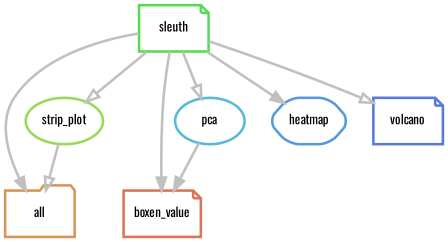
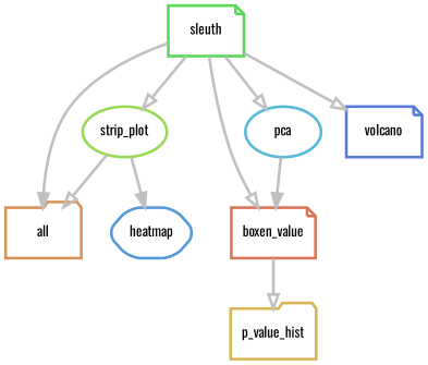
  digraph {
    bgcolor=white
    fontname=Oswald
    node [fontname=Oswald fontsize=10 penwidth=2 shape=note style=rounded]
    edge [arrowhead=onormal color=grey fontname=Oswald penwidth=2]
    n1 [color="0.08 0.6 0.85" label=all shape=folder]
    n2 [color="0.25 0.6 0.85" label=strip_plot shape=ellipse]
    n3 [color="0.33 0.6 0.85" label=sleuth]
    n4 [color="0.04 0.6 0.85" label=boxen_value]
    n5 [color="0.54 0.6 0.85" label=pca shape=ellipse]
    n6 [color="0.58 0.6 0.85" label=heatmap shape=hexagon]
    n7 [color="0.62 0.6 0.85" label=volcano]
+   n8 [color="0.12 0.6 0.85" label=p_value_hist shape=folder]
    n2 -> n1
    n3 -> n1 [arrowhead=normal]
    n3 -> n2
-   n3 -> n4 [arrowhead=normal]
+   n3 -> n4
    n3 -> n5
-   n3 -> n6 [arrowhead=normal]
+   n2 -> n6 [arrowhead=normal]
    n3 -> n7
+   n4 -> n8
    n5 -> n4 [arrowhead=normal]
  }
